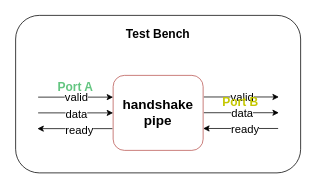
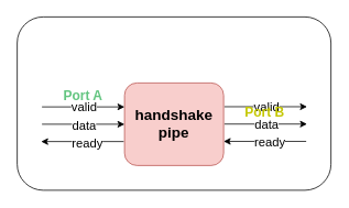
  <mxCell id="0" />
  <mxCell id="1" parent="0" />
  <mxCell id="2" value="" style="rounded=1;whiteSpace=wrap;html=1;" parent="1" vertex="1"><mxGeometry x="20" y="20" width="380" height="210" as="geometry" /></mxCell>
- <mxCell id="3" value="&lt;b style=&quot;font-size: 18px;&quot;&gt;handshake&lt;br&gt;pipe&lt;/b&gt;" style="rounded=1;whiteSpace=wrap;html=1;fillColor=#ffffff;strokeColor=#b85450;" parent="1" vertex="1"><mxGeometry x="150" y="100" width="120" height="100" as="geometry" /></mxCell>
+ <mxCell id="3" value="&lt;b style=&quot;font-size: 18px;&quot;&gt;handshake&lt;br&gt;pipe&lt;/b&gt;" style="rounded=1;whiteSpace=wrap;html=1;fillColor=#f8cecc;strokeColor=#b85450;" parent="1" vertex="1"><mxGeometry x="150" y="100" width="120" height="100" as="geometry" /></mxCell>
  <mxCell id="4" value="" style="endArrow=classic;html=1;rounded=0;" parent="1" edge="1"><mxGeometry width="50" height="50" relative="1" as="geometry"><mxPoint x="50" y="150" as="sourcePoint" /><mxPoint x="150" y="150" as="targetPoint" /></mxGeometry></mxCell>
  <mxCell id="5" value="&lt;font style=&quot;font-size: 15px;&quot;&gt;data&lt;/font&gt;" style="edgeLabel;html=1;align=center;verticalAlign=middle;resizable=0;points=[];" parent="4" vertex="1" connectable="0"><mxGeometry x="0.204" y="1" relative="1" as="geometry"><mxPoint x="-10" y="1" as="offset" /></mxGeometry></mxCell>
  <mxCell id="6" value="" style="endArrow=classic;html=1;rounded=0;" parent="1" edge="1"><mxGeometry width="50" height="50" relative="1" as="geometry"><mxPoint x="50" y="129" as="sourcePoint" /><mxPoint x="150" y="129" as="targetPoint" /></mxGeometry></mxCell>
  <mxCell id="7" value="&lt;font style=&quot;font-size: 15px;&quot;&gt;valid&lt;/font&gt;" style="edgeLabel;html=1;align=center;verticalAlign=middle;resizable=0;points=[];" parent="6" vertex="1" connectable="0"><mxGeometry x="0.204" y="1" relative="1" as="geometry"><mxPoint x="-10" as="offset" /></mxGeometry></mxCell>
  <mxCell id="8" value="" style="endArrow=classic;html=1;rounded=0;" parent="1" edge="1"><mxGeometry width="50" height="50" relative="1" as="geometry"><mxPoint x="149" y="171" as="sourcePoint" /><mxPoint x="49" y="171" as="targetPoint" /><Array as="points"><mxPoint x="100" y="171" /></Array></mxGeometry></mxCell>
  <mxCell id="9" value="&lt;font style=&quot;font-size: 15px;&quot;&gt;ready&lt;/font&gt;" style="edgeLabel;html=1;align=center;verticalAlign=middle;resizable=0;points=[];" parent="8" vertex="1" connectable="0"><mxGeometry x="0.204" y="1" relative="1" as="geometry"><mxPoint x="15" y="-1" as="offset" /></mxGeometry></mxCell>
  <mxCell id="10" value="" style="endArrow=classic;html=1;rounded=0;" parent="1" edge="1"><mxGeometry width="50" height="50" relative="1" as="geometry"><mxPoint x="271" y="149.8" as="sourcePoint" /><mxPoint x="371" y="149.8" as="targetPoint" /></mxGeometry></mxCell>
  <mxCell id="11" value="&lt;font style=&quot;font-size: 15px;&quot;&gt;data&lt;/font&gt;" style="edgeLabel;html=1;align=center;verticalAlign=middle;resizable=0;points=[];" parent="10" vertex="1" connectable="0"><mxGeometry x="0.204" y="1" relative="1" as="geometry"><mxPoint x="-10" y="1" as="offset" /></mxGeometry></mxCell>
  <mxCell id="12" value="" style="endArrow=classic;html=1;rounded=0;" parent="1" edge="1"><mxGeometry width="50" height="50" relative="1" as="geometry"><mxPoint x="271" y="128.8" as="sourcePoint" /><mxPoint x="371" y="128.8" as="targetPoint" /></mxGeometry></mxCell>
  <mxCell id="13" value="&lt;font style=&quot;font-size: 15px;&quot;&gt;valid&lt;/font&gt;" style="edgeLabel;html=1;align=center;verticalAlign=middle;resizable=0;points=[];" parent="12" vertex="1" connectable="0"><mxGeometry x="0.204" y="1" relative="1" as="geometry"><mxPoint x="-10" as="offset" /></mxGeometry></mxCell>
  <mxCell id="14" value="" style="endArrow=classic;html=1;rounded=0;" parent="1" edge="1"><mxGeometry width="50" height="50" relative="1" as="geometry"><mxPoint x="370" y="170.8" as="sourcePoint" /><mxPoint x="270" y="170.8" as="targetPoint" /><Array as="points"><mxPoint x="321" y="170.8" /></Array></mxGeometry></mxCell>
  <mxCell id="15" value="&lt;font style=&quot;font-size: 15px;&quot;&gt;ready&lt;/font&gt;" style="edgeLabel;html=1;align=center;verticalAlign=middle;resizable=0;points=[];" parent="14" vertex="1" connectable="0"><mxGeometry x="0.204" y="1" relative="1" as="geometry"><mxPoint x="15" y="-1" as="offset" /></mxGeometry></mxCell>
  <mxCell id="16" value="&lt;b&gt;&lt;font color=&quot;#63c580&quot; style=&quot;font-size: 16px;&quot;&gt;Port A&lt;/font&gt;&lt;/b&gt;" style="text;html=1;strokeColor=none;fillColor=none;align=center;verticalAlign=middle;whiteSpace=wrap;rounded=0;" parent="1" vertex="1"><mxGeometry x="70" y="100" width="60" height="30" as="geometry" /></mxCell>
  <mxCell id="17" value="&lt;b&gt;&lt;font color=&quot;#c4c700&quot; style=&quot;font-size: 16px;&quot;&gt;Port B&lt;/font&gt;&lt;/b&gt;" style="text;html=1;strokeColor=none;fillColor=none;align=center;verticalAlign=middle;whiteSpace=wrap;rounded=0;" parent="1" vertex="1"><mxGeometry x="290" y="120" width="60" height="30" as="geometry" /></mxCell>
- <mxCell id="18" value="&lt;b&gt;&lt;font style=&quot;font-size: 16px;&quot;&gt;Test Bench&lt;/font&gt;&lt;/b&gt;" style="text;html=1;strokeColor=none;fillColor=none;align=center;verticalAlign=middle;whiteSpace=wrap;rounded=0;" parent="1" vertex="1"><mxGeometry x="130" y="30" width="160" height="30" as="geometry" /></mxCell>
